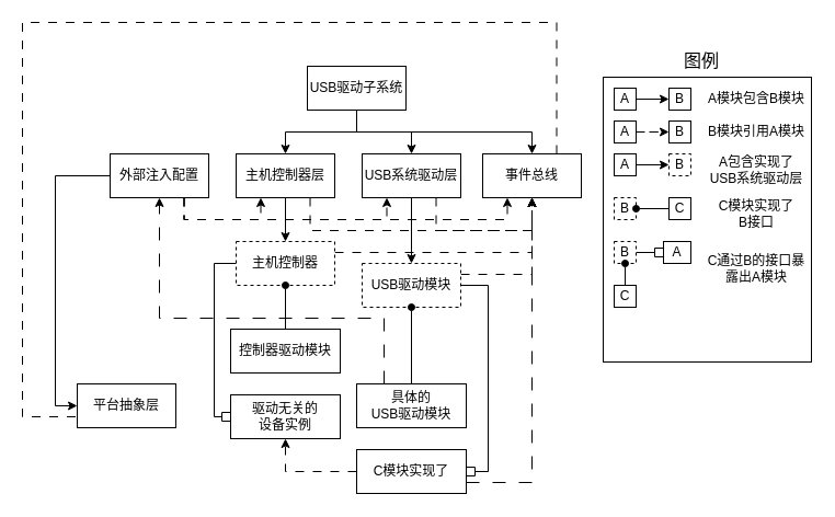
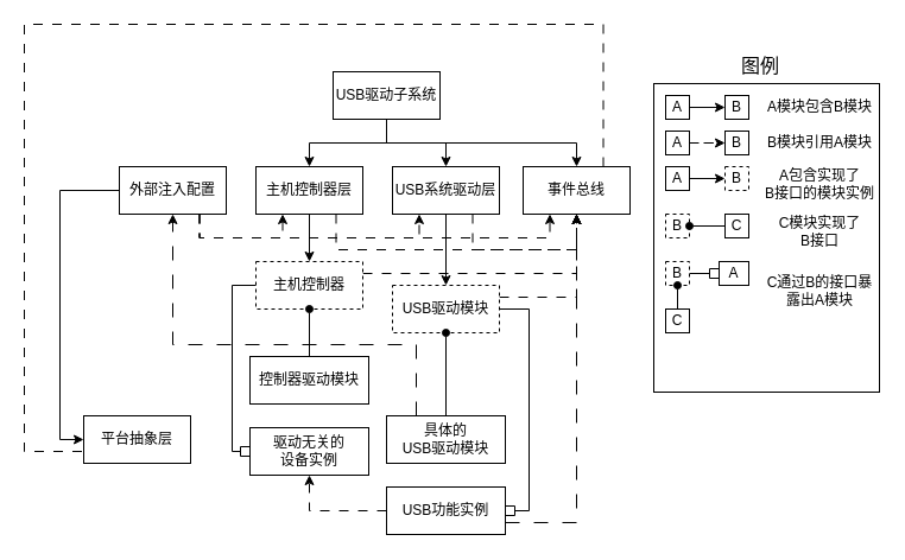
  <mxCell id="0" />
  <mxCell id="1" parent="0" />
  <mxCell id="2" style="edgeStyle=orthogonalEdgeStyle;rounded=0;orthogonalLoop=1;jettySize=auto;html=1;exitX=0.5;exitY=1;exitDx=0;exitDy=0;entryX=0.5;entryY=0;entryDx=0;entryDy=0;endArrow=classic;startFill=0;endFill=1;" edge="1" parent="1" source="5" target="18"><mxGeometry relative="1" as="geometry" /></mxCell>
  <mxCell id="3" style="edgeStyle=orthogonalEdgeStyle;rounded=0;orthogonalLoop=1;jettySize=auto;html=1;exitX=0.5;exitY=1;exitDx=0;exitDy=0;endArrow=classic;startFill=0;endFill=1;" edge="1" parent="1" source="5" target="15"><mxGeometry relative="1" as="geometry" /></mxCell>
  <mxCell id="4" style="edgeStyle=orthogonalEdgeStyle;rounded=0;orthogonalLoop=1;jettySize=auto;html=1;exitX=0.5;exitY=1;exitDx=0;exitDy=0;entryX=0.5;entryY=0;entryDx=0;entryDy=0;endArrow=classic;startFill=0;endFill=1;" edge="1" parent="1" source="5" target="12"><mxGeometry relative="1" as="geometry" /></mxCell>
  <mxCell id="5" value="USB驱动子系统" style="rounded=0;whiteSpace=wrap;html=1;" vertex="1" parent="1"><mxGeometry x="280" y="60" width="90" height="40" as="geometry" /></mxCell>
  <mxCell id="6" style="edgeStyle=orthogonalEdgeStyle;rounded=0;orthogonalLoop=1;jettySize=auto;html=1;exitX=0.75;exitY=1;exitDx=0;exitDy=0;entryX=0.25;entryY=1;entryDx=0;entryDy=0;dashed=1;dashPattern=8 8;" edge="1" parent="1" source="10" target="18"><mxGeometry relative="1" as="geometry" /></mxCell>
  <mxCell id="7" style="edgeStyle=orthogonalEdgeStyle;rounded=0;orthogonalLoop=1;jettySize=auto;html=1;exitX=0.75;exitY=1;exitDx=0;exitDy=0;entryX=0.25;entryY=1;entryDx=0;entryDy=0;dashed=1;dashPattern=8 8;" edge="1" parent="1" source="10" target="15"><mxGeometry relative="1" as="geometry" /></mxCell>
  <mxCell id="8" style="edgeStyle=orthogonalEdgeStyle;rounded=0;orthogonalLoop=1;jettySize=auto;html=1;exitX=0.75;exitY=1;exitDx=0;exitDy=0;entryX=0.25;entryY=1;entryDx=0;entryDy=0;dashed=1;dashPattern=8 8;" edge="1" parent="1" source="10" target="12"><mxGeometry relative="1" as="geometry" /></mxCell>
  <mxCell id="9" style="edgeStyle=orthogonalEdgeStyle;rounded=0;orthogonalLoop=1;jettySize=auto;html=1;exitX=0;exitY=0.5;exitDx=0;exitDy=0;entryX=0;entryY=0.5;entryDx=0;entryDy=0;" edge="1" parent="1" source="10" target="19"><mxGeometry relative="1" as="geometry" /></mxCell>
  <mxCell id="10" value="外部注入配置" style="rounded=0;whiteSpace=wrap;html=1;" vertex="1" parent="1"><mxGeometry x="100" y="140" width="90" height="40" as="geometry" /></mxCell>
  <mxCell id="11" style="edgeStyle=orthogonalEdgeStyle;rounded=0;orthogonalLoop=1;jettySize=auto;html=1;exitX=0.75;exitY=0;exitDx=0;exitDy=0;entryX=0;entryY=0.75;entryDx=0;entryDy=0;dashed=1;dashPattern=8 8;endArrow=none;" edge="1" parent="1" source="12" target="19"><mxGeometry relative="1" as="geometry"><Array as="points"><mxPoint x="508" y="20" /><mxPoint x="20" y="20" /><mxPoint x="20" y="380" /></Array></mxGeometry></mxCell>
  <mxCell id="12" value="事件总线" style="rounded=0;whiteSpace=wrap;html=1;" vertex="1" parent="1"><mxGeometry x="440" y="140" width="90" height="40" as="geometry" /></mxCell>
  <mxCell id="13" style="edgeStyle=orthogonalEdgeStyle;rounded=0;orthogonalLoop=1;jettySize=auto;html=1;exitX=0.75;exitY=1;exitDx=0;exitDy=0;entryX=0.5;entryY=1;entryDx=0;entryDy=0;dashed=1;dashPattern=8 8;" edge="1" parent="1" source="15" target="12"><mxGeometry relative="1" as="geometry"><Array as="points"><mxPoint x="398" y="210" /><mxPoint x="485" y="210" /></Array></mxGeometry></mxCell>
  <mxCell id="14" style="edgeStyle=orthogonalEdgeStyle;rounded=0;orthogonalLoop=1;jettySize=auto;html=1;exitX=0.5;exitY=1;exitDx=0;exitDy=0;entryX=0.5;entryY=0;entryDx=0;entryDy=0;" edge="1" parent="1" source="15" target="54"><mxGeometry relative="1" as="geometry" /></mxCell>
  <mxCell id="15" value="USB系统驱动层" style="rounded=0;whiteSpace=wrap;html=1;" vertex="1" parent="1"><mxGeometry x="330" y="140" width="90" height="40" as="geometry" /></mxCell>
  <mxCell id="16" style="edgeStyle=orthogonalEdgeStyle;rounded=0;orthogonalLoop=1;jettySize=auto;html=1;exitX=0.5;exitY=1;exitDx=0;exitDy=0;entryX=0.5;entryY=0;entryDx=0;entryDy=0;" edge="1" parent="1" source="18" target="40"><mxGeometry relative="1" as="geometry" /></mxCell>
  <mxCell id="17" style="edgeStyle=orthogonalEdgeStyle;rounded=0;orthogonalLoop=1;jettySize=auto;html=1;exitX=0.75;exitY=1;exitDx=0;exitDy=0;entryX=0.5;entryY=1;entryDx=0;entryDy=0;dashed=1;dashPattern=8 8;" edge="1" parent="1" source="18" target="12"><mxGeometry relative="1" as="geometry"><mxPoint x="480" y="250" as="targetPoint" /><Array as="points"><mxPoint x="283" y="210" /><mxPoint x="485" y="210" /></Array></mxGeometry></mxCell>
  <mxCell id="18" value="主机控制器层" style="rounded=0;whiteSpace=wrap;html=1;" vertex="1" parent="1"><mxGeometry x="215" y="140" width="90" height="40" as="geometry" /></mxCell>
  <mxCell id="19" value="平台抽象层" style="rounded=0;whiteSpace=wrap;html=1;" vertex="1" parent="1"><mxGeometry x="70" y="350" width="90" height="40" as="geometry" /></mxCell>
  <mxCell id="20" value="" style="rounded=0;whiteSpace=wrap;html=1;" vertex="1" parent="1"><mxGeometry x="550" y="70" width="190" height="260" as="geometry" /></mxCell>
  <mxCell id="21" value="图例" style="text;html=1;align=center;verticalAlign=middle;whiteSpace=wrap;rounded=0;fontSize=16;" vertex="1" parent="1"><mxGeometry x="610" y="40" width="60" height="30" as="geometry" /></mxCell>
  <mxCell id="22" style="edgeStyle=orthogonalEdgeStyle;rounded=0;orthogonalLoop=1;jettySize=auto;html=1;entryX=0;entryY=0.5;entryDx=0;entryDy=0;" edge="1" parent="1" source="23" target="24"><mxGeometry relative="1" as="geometry" /></mxCell>
  <mxCell id="23" value="A" style="text;html=1;align=center;verticalAlign=middle;whiteSpace=wrap;rounded=0;strokeColor=default;" vertex="1" parent="1"><mxGeometry x="560" y="80" width="20" height="20" as="geometry" /></mxCell>
  <mxCell id="24" value="B" style="text;html=1;align=center;verticalAlign=middle;whiteSpace=wrap;rounded=0;strokeColor=default;" vertex="1" parent="1"><mxGeometry x="610" y="80" width="20" height="20" as="geometry" /></mxCell>
  <mxCell id="25" value="A模块包含B模块" style="text;html=1;align=center;verticalAlign=middle;whiteSpace=wrap;rounded=0;" vertex="1" parent="1"><mxGeometry x="640" y="75" width="100" height="30" as="geometry" /></mxCell>
  <mxCell id="26" style="edgeStyle=orthogonalEdgeStyle;rounded=0;orthogonalLoop=1;jettySize=auto;html=1;entryX=0;entryY=0.5;entryDx=0;entryDy=0;dashed=1;dashPattern=8 8;" edge="1" parent="1" source="27" target="28"><mxGeometry relative="1" as="geometry" /></mxCell>
  <mxCell id="27" value="A" style="text;html=1;align=center;verticalAlign=middle;whiteSpace=wrap;rounded=0;strokeColor=default;" vertex="1" parent="1"><mxGeometry x="560" y="110" width="20" height="20" as="geometry" /></mxCell>
  <mxCell id="28" value="B" style="text;html=1;align=center;verticalAlign=middle;whiteSpace=wrap;rounded=0;strokeColor=default;" vertex="1" parent="1"><mxGeometry x="610" y="110" width="20" height="20" as="geometry" /></mxCell>
  <mxCell id="29" value="B模块引用A模块" style="text;html=1;align=center;verticalAlign=middle;whiteSpace=wrap;rounded=0;" vertex="1" parent="1"><mxGeometry x="640" y="105" width="100" height="30" as="geometry" /></mxCell>
  <mxCell id="30" value="B" style="rounded=0;whiteSpace=wrap;html=1;dashed=1;" vertex="1" parent="1"><mxGeometry x="610" y="140" width="20" height="20" as="geometry" /></mxCell>
  <mxCell id="31" style="edgeStyle=orthogonalEdgeStyle;rounded=0;orthogonalLoop=1;jettySize=auto;html=1;exitX=1;exitY=0.5;exitDx=0;exitDy=0;entryX=0;entryY=0.5;entryDx=0;entryDy=0;" edge="1" parent="1" source="32" target="30"><mxGeometry relative="1" as="geometry" /></mxCell>
  <mxCell id="32" value="A" style="text;html=1;align=center;verticalAlign=middle;whiteSpace=wrap;rounded=0;strokeColor=default;" vertex="1" parent="1"><mxGeometry x="560" y="140" width="20" height="20" as="geometry" /></mxCell>
- <mxCell id="33" value="A包含实现了&lt;div&gt;USB系统驱动层&lt;/div&gt;" style="text;html=1;align=center;verticalAlign=middle;whiteSpace=wrap;rounded=0;" vertex="1" parent="1"><mxGeometry x="640" y="140" width="100" height="30" as="geometry" /></mxCell>
+ <mxCell id="33" value="A包含实现了&lt;div&gt;B接口的模块实例&lt;/div&gt;" style="text;html=1;align=center;verticalAlign=middle;whiteSpace=wrap;rounded=0;" vertex="1" parent="1"><mxGeometry x="640" y="140" width="100" height="30" as="geometry" /></mxCell>
  <mxCell id="34" value="B" style="rounded=0;whiteSpace=wrap;html=1;dashed=1;" vertex="1" parent="1"><mxGeometry x="560" y="180" width="20" height="20" as="geometry" /></mxCell>
  <mxCell id="35" style="edgeStyle=orthogonalEdgeStyle;rounded=0;orthogonalLoop=1;jettySize=auto;html=1;exitX=0;exitY=0.5;exitDx=0;exitDy=0;entryX=1;entryY=0.5;entryDx=0;entryDy=0;endArrow=oval;endFill=1;" edge="1" parent="1" source="36" target="34"><mxGeometry relative="1" as="geometry" /></mxCell>
  <mxCell id="36" value="C" style="rounded=0;whiteSpace=wrap;html=1;" vertex="1" parent="1"><mxGeometry x="610" y="180" width="20" height="20" as="geometry" /></mxCell>
  <mxCell id="37" value="C模块实现了&lt;div&gt;B接口&lt;/div&gt;" style="text;html=1;align=center;verticalAlign=middle;whiteSpace=wrap;rounded=0;" vertex="1" parent="1"><mxGeometry x="640" y="180" width="100" height="30" as="geometry" /></mxCell>
  <mxCell id="38" style="edgeStyle=orthogonalEdgeStyle;rounded=0;orthogonalLoop=1;jettySize=auto;html=1;exitX=1;exitY=0.25;exitDx=0;exitDy=0;entryX=0.5;entryY=1;entryDx=0;entryDy=0;dashed=1;dashPattern=8 8;" edge="1" parent="1" source="40" target="12"><mxGeometry relative="1" as="geometry" /></mxCell>
  <mxCell id="39" style="edgeStyle=orthogonalEdgeStyle;rounded=0;orthogonalLoop=1;jettySize=auto;html=1;exitX=0;exitY=0.5;exitDx=0;exitDy=0;entryX=0;entryY=0.5;entryDx=0;entryDy=0;endArrow=box;endFill=0;" edge="1" parent="1" source="40" target="49"><mxGeometry relative="1" as="geometry" /></mxCell>
  <mxCell id="40" value="主机控制器" style="rounded=0;whiteSpace=wrap;html=1;dashed=1;" vertex="1" parent="1"><mxGeometry x="215" y="220" width="90" height="40" as="geometry" /></mxCell>
  <mxCell id="41" style="edgeStyle=orthogonalEdgeStyle;rounded=0;orthogonalLoop=1;jettySize=auto;html=1;exitX=0.5;exitY=0;exitDx=0;exitDy=0;entryX=0.5;entryY=1;entryDx=0;entryDy=0;endArrow=oval;endFill=1;" edge="1" parent="1" source="42" target="40"><mxGeometry relative="1" as="geometry" /></mxCell>
  <mxCell id="42" value="控制器驱动模块" style="rounded=0;whiteSpace=wrap;html=1;" vertex="1" parent="1"><mxGeometry x="210" y="300" width="100" height="40" as="geometry" /></mxCell>
  <mxCell id="43" style="edgeStyle=orthogonalEdgeStyle;rounded=0;orthogonalLoop=1;jettySize=auto;html=1;exitX=1;exitY=0.5;exitDx=0;exitDy=0;entryX=0;entryY=0.5;entryDx=0;entryDy=0;endArrow=box;endFill=0;" edge="1" parent="1" source="44" target="47"><mxGeometry relative="1" as="geometry" /></mxCell>
  <mxCell id="44" value="B" style="rounded=0;whiteSpace=wrap;html=1;dashed=1;" vertex="1" parent="1"><mxGeometry x="560" y="220" width="20" height="20" as="geometry" /></mxCell>
  <mxCell id="45" style="edgeStyle=orthogonalEdgeStyle;rounded=0;orthogonalLoop=1;jettySize=auto;html=1;exitX=0.5;exitY=0;exitDx=0;exitDy=0;entryX=0.5;entryY=1;entryDx=0;entryDy=0;endArrow=oval;endFill=1;" edge="1" parent="1" source="46" target="44"><mxGeometry relative="1" as="geometry" /></mxCell>
  <mxCell id="46" value="C" style="rounded=0;whiteSpace=wrap;html=1;" vertex="1" parent="1"><mxGeometry x="560" y="260" width="20" height="20" as="geometry" /></mxCell>
  <mxCell id="47" value="A" style="text;html=1;align=center;verticalAlign=middle;whiteSpace=wrap;rounded=0;strokeColor=default;" vertex="1" parent="1"><mxGeometry x="605" y="220" width="25" height="20" as="geometry" /></mxCell>
  <mxCell id="48" value="C通过B的接口暴露出A模块" style="text;html=1;align=center;verticalAlign=middle;whiteSpace=wrap;rounded=0;" vertex="1" parent="1"><mxGeometry x="640" y="230" width="100" height="30" as="geometry" /></mxCell>
  <mxCell id="49" value="驱动无关的&lt;div&gt;设备实例&lt;/div&gt;" style="rounded=0;whiteSpace=wrap;html=1;" vertex="1" parent="1"><mxGeometry x="210" y="360" width="100" height="40" as="geometry" /></mxCell>
  <mxCell id="50" style="edgeStyle=orthogonalEdgeStyle;rounded=0;orthogonalLoop=1;jettySize=auto;html=1;exitX=0.25;exitY=0;exitDx=0;exitDy=0;entryX=0.5;entryY=1;entryDx=0;entryDy=0;dashed=1;dashPattern=12 12;" edge="1" parent="1" source="51" target="10"><mxGeometry relative="1" as="geometry"><Array as="points"><mxPoint x="350" y="290" /><mxPoint x="145" y="290" /></Array></mxGeometry></mxCell>
  <mxCell id="51" value="具体的&lt;div&gt;USB驱动模块&lt;/div&gt;" style="rounded=0;whiteSpace=wrap;html=1;" vertex="1" parent="1"><mxGeometry x="325" y="350" width="100" height="40" as="geometry" /></mxCell>
  <mxCell id="52" style="edgeStyle=orthogonalEdgeStyle;rounded=0;orthogonalLoop=1;jettySize=auto;html=1;exitX=1;exitY=0.5;exitDx=0;exitDy=0;entryX=1;entryY=0.5;entryDx=0;entryDy=0;endArrow=box;endFill=0;" edge="1" parent="1" source="54" target="58"><mxGeometry relative="1" as="geometry" /></mxCell>
  <mxCell id="53" style="edgeStyle=orthogonalEdgeStyle;rounded=0;orthogonalLoop=1;jettySize=auto;html=1;exitX=1;exitY=0.25;exitDx=0;exitDy=0;entryX=0.5;entryY=1;entryDx=0;entryDy=0;dashed=1;dashPattern=8 8;" edge="1" parent="1" source="54" target="12"><mxGeometry relative="1" as="geometry" /></mxCell>
  <mxCell id="54" value="USB驱动模块" style="rounded=0;whiteSpace=wrap;html=1;dashed=1;" vertex="1" parent="1"><mxGeometry x="330" y="240" width="90" height="40" as="geometry" /></mxCell>
  <mxCell id="55" style="edgeStyle=orthogonalEdgeStyle;rounded=0;orthogonalLoop=1;jettySize=auto;html=1;exitX=0.5;exitY=0;exitDx=0;exitDy=0;entryX=0.5;entryY=1;entryDx=0;entryDy=0;endArrow=oval;endFill=1;" edge="1" parent="1" source="51" target="54"><mxGeometry relative="1" as="geometry" /></mxCell>
  <mxCell id="56" style="edgeStyle=orthogonalEdgeStyle;rounded=0;orthogonalLoop=1;jettySize=auto;html=1;exitX=1;exitY=0.75;exitDx=0;exitDy=0;entryX=0.5;entryY=1;entryDx=0;entryDy=0;dashed=1;dashPattern=12 12;" edge="1" parent="1" source="58" target="12"><mxGeometry relative="1" as="geometry" /></mxCell>
  <mxCell id="57" style="edgeStyle=orthogonalEdgeStyle;rounded=0;orthogonalLoop=1;jettySize=auto;html=1;exitX=0;exitY=0.5;exitDx=0;exitDy=0;entryX=0.5;entryY=1;entryDx=0;entryDy=0;dashed=1;dashPattern=8 8;" edge="1" parent="1" source="58" target="49"><mxGeometry relative="1" as="geometry" /></mxCell>
- <mxCell id="58" value="C模块实现了" style="rounded=0;whiteSpace=wrap;html=1;" vertex="1" parent="1"><mxGeometry x="325" y="410" width="100" height="40" as="geometry" /></mxCell>
+ <mxCell id="58" value="USB功能实例" style="rounded=0;whiteSpace=wrap;html=1;" vertex="1" parent="1"><mxGeometry x="325" y="410" width="100" height="40" as="geometry" /></mxCell>
